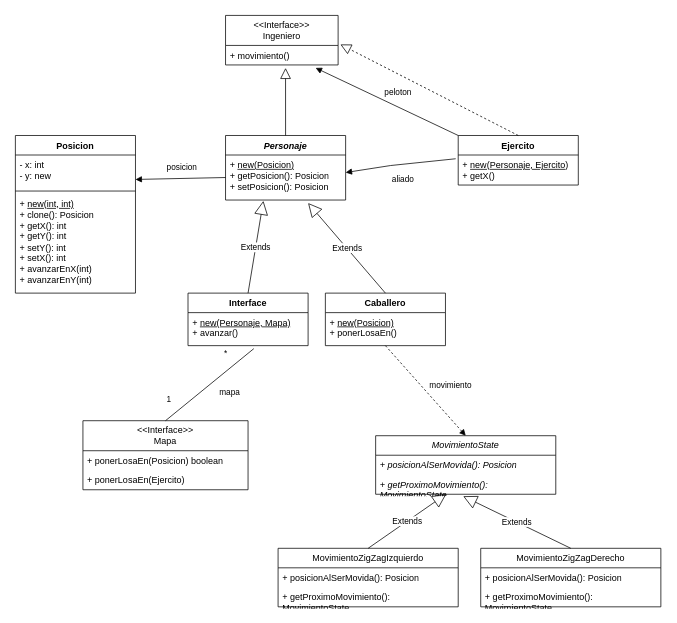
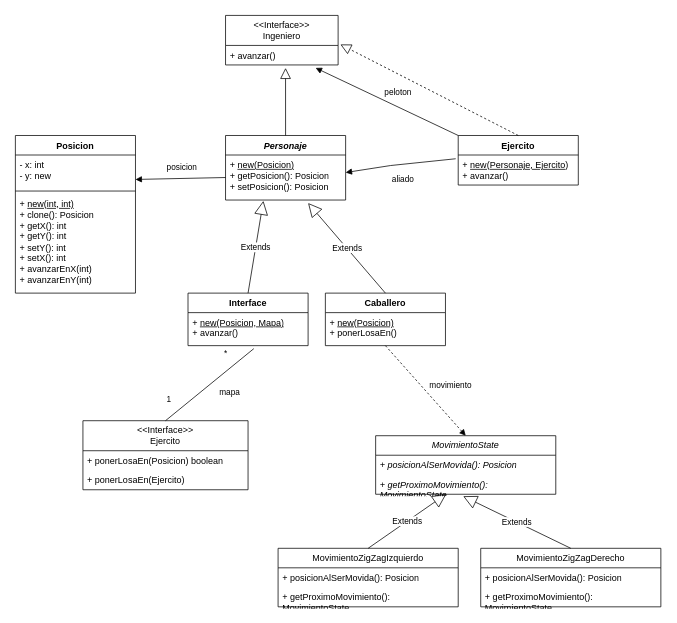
  <mxCell id="0" />
  <mxCell id="1" parent="0" />
  <mxCell id="2" value="&amp;lt;&amp;lt;Interface&amp;gt;&amp;gt;&lt;br&gt;Ingeniero" style="swimlane;fontStyle=0;childLayout=stackLayout;horizontal=1;startSize=40;fillColor=none;horizontalStack=0;resizeParent=1;resizeParentMax=0;resizeLast=0;collapsible=1;marginBottom=0;whiteSpace=wrap;html=1;" vertex="1" parent="1"><mxGeometry x="300" y="20" width="150" height="66" as="geometry" /></mxCell>
- <mxCell id="3" value="+ movimiento()" style="text;strokeColor=none;fillColor=none;align=left;verticalAlign=top;spacingLeft=4;spacingRight=4;overflow=hidden;rotatable=0;points=[[0,0.5],[1,0.5]];portConstraint=eastwest;whiteSpace=wrap;html=1;" vertex="1" parent="2"><mxGeometry y="40" width="150" height="26" as="geometry" /></mxCell>
+ <mxCell id="3" value="+ avanzar()" style="text;strokeColor=none;fillColor=none;align=left;verticalAlign=top;spacingLeft=4;spacingRight=4;overflow=hidden;rotatable=0;points=[[0,0.5],[1,0.5]];portConstraint=eastwest;whiteSpace=wrap;html=1;" vertex="1" parent="2"><mxGeometry y="40" width="150" height="26" as="geometry" /></mxCell>
  <mxCell id="4" value="&lt;i&gt;Personaje&lt;/i&gt;" style="swimlane;fontStyle=1;align=center;verticalAlign=top;childLayout=stackLayout;horizontal=1;startSize=26;horizontalStack=0;resizeParent=1;resizeParentMax=0;resizeLast=0;collapsible=1;marginBottom=0;whiteSpace=wrap;html=1;" vertex="1" parent="1"><mxGeometry x="300" y="180" width="160" height="86" as="geometry" /></mxCell>
  <mxCell id="5" value="+ &lt;u&gt;new(Posicion)&lt;/u&gt;&lt;br&gt;+ getPosicion(): Posicion&lt;br&gt;+ setPosicion(): Posicion" style="text;strokeColor=none;fillColor=none;align=left;verticalAlign=top;spacingLeft=4;spacingRight=4;overflow=hidden;rotatable=0;points=[[0,0.5],[1,0.5]];portConstraint=eastwest;whiteSpace=wrap;html=1;" vertex="1" parent="4"><mxGeometry y="26" width="160" height="60" as="geometry" /></mxCell>
  <mxCell id="6" value="Posicion" style="swimlane;fontStyle=1;align=center;verticalAlign=top;childLayout=stackLayout;horizontal=1;startSize=26;horizontalStack=0;resizeParent=1;resizeParentMax=0;resizeLast=0;collapsible=1;marginBottom=0;whiteSpace=wrap;html=1;" vertex="1" parent="1"><mxGeometry y="180" width="160" height="210" as="geometry" x="20" /></mxCell>
  <mxCell id="7" value="- x: int&lt;br&gt;- y: new" style="text;strokeColor=none;fillColor=none;align=left;verticalAlign=top;spacingLeft=4;spacingRight=4;overflow=hidden;rotatable=0;points=[[0,0.5],[1,0.5]];portConstraint=eastwest;whiteSpace=wrap;html=1;" vertex="1" parent="6"><mxGeometry y="26" width="160" height="44" as="geometry" /></mxCell>
  <mxCell id="8" value="" style="line;strokeWidth=1;fillColor=none;align=left;verticalAlign=middle;spacingTop=-1;spacingLeft=3;spacingRight=3;rotatable=0;labelPosition=right;points=[];portConstraint=eastwest;strokeColor=inherit;" vertex="1" parent="6"><mxGeometry y="70" width="160" height="8" as="geometry" /></mxCell>
  <mxCell id="9" value="+ &lt;u&gt;new(int, int)&lt;/u&gt;&lt;br&gt;+ clone(): Posicion&lt;br&gt;+ getX(): int&lt;br&gt;+ getY(): int&lt;br&gt;+ setY(): int&lt;br&gt;+ setX(): int&lt;br&gt;+ avanzarEnX(int)&lt;br&gt;+ avanzarEnY(int)" style="text;strokeColor=none;fillColor=none;align=left;verticalAlign=top;spacingLeft=4;spacingRight=4;overflow=hidden;rotatable=0;points=[[0,0.5],[1,0.5]];portConstraint=eastwest;whiteSpace=wrap;html=1;" vertex="1" parent="6"><mxGeometry y="78" width="160" height="132" as="geometry" /></mxCell>
  <mxCell id="10" value="posicion" style="endArrow=block;endFill=1;html=1;align=left;verticalAlign=top;rounded=0;entryX=1;entryY=0.74;entryDx=0;entryDy=0;exitX=0;exitY=0.5;exitDx=0;exitDy=0;entryPerimeter=0;" edge="1" parent="1" source="5" target="7"><mxGeometry x="0.324" y="-28" relative="1" as="geometry"><mxPoint x="240" y="200" as="sourcePoint" /><mxPoint x="410" y="210" as="targetPoint" /><mxPoint as="offset" /></mxGeometry></mxCell>
  <mxCell id="11" value="" style="endArrow=block;dashed=0;endFill=0;endSize=12;html=1;rounded=0;exitX=0.5;exitY=0;exitDx=0;exitDy=0;entryX=0.533;entryY=1.154;entryDx=0;entryDy=0;entryPerimeter=0;" edge="1" parent="1" source="4" target="3"><mxGeometry width="160" relative="1" as="geometry"><mxPoint x="270" y="150" as="sourcePoint" /><mxPoint x="380" y="80" as="targetPoint" /></mxGeometry></mxCell>
  <mxCell id="12" value="Interface" style="swimlane;fontStyle=1;align=center;verticalAlign=top;childLayout=stackLayout;horizontal=1;startSize=26;horizontalStack=0;resizeParent=1;resizeParentMax=0;resizeLast=0;collapsible=1;marginBottom=0;whiteSpace=wrap;html=1;" vertex="1" parent="1"><mxGeometry x="250" y="390" width="160" height="70" as="geometry" /></mxCell>
- <mxCell id="13" value="+ &lt;u&gt;new(Personaje, Mapa)&lt;/u&gt;&lt;br&gt;+ avanzar()" style="text;strokeColor=none;fillColor=none;align=left;verticalAlign=top;spacingLeft=4;spacingRight=4;overflow=hidden;rotatable=0;points=[[0,0.5],[1,0.5]];portConstraint=eastwest;whiteSpace=wrap;html=1;" vertex="1" parent="12"><mxGeometry y="26" width="160" height="44" as="geometry" /></mxCell>
+ <mxCell id="13" value="+ &lt;u&gt;new(Posicion, Mapa)&lt;/u&gt;&lt;br&gt;+ avanzar()" style="text;strokeColor=none;fillColor=none;align=left;verticalAlign=top;spacingLeft=4;spacingRight=4;overflow=hidden;rotatable=0;points=[[0,0.5],[1,0.5]];portConstraint=eastwest;whiteSpace=wrap;html=1;" vertex="1" parent="12"><mxGeometry y="26" width="160" height="44" as="geometry" /></mxCell>
  <mxCell id="14" value="Caballero" style="swimlane;fontStyle=1;align=center;verticalAlign=top;childLayout=stackLayout;horizontal=1;startSize=26;horizontalStack=0;resizeParent=1;resizeParentMax=0;resizeLast=0;collapsible=1;marginBottom=0;whiteSpace=wrap;html=1;" vertex="1" parent="1"><mxGeometry x="433" y="390" width="160" height="70" as="geometry" /></mxCell>
  <mxCell id="15" value="+ &lt;u&gt;new(Posicion)&lt;/u&gt;&lt;br&gt;+ ponerLosaEn()" style="text;strokeColor=none;fillColor=none;align=left;verticalAlign=top;spacingLeft=4;spacingRight=4;overflow=hidden;rotatable=0;points=[[0,0.5],[1,0.5]];portConstraint=eastwest;whiteSpace=wrap;html=1;" vertex="1" parent="14"><mxGeometry y="26" width="160" height="44" as="geometry" /></mxCell>
  <mxCell id="16" value="Extends" style="endArrow=block;endSize=16;endFill=0;html=1;rounded=0;exitX=0.5;exitY=0;exitDx=0;exitDy=0;" edge="1" parent="1" source="14"><mxGeometry width="160" relative="1" as="geometry"><mxPoint x="410" y="280" as="sourcePoint" /><mxPoint x="410" y="270" as="targetPoint" /></mxGeometry></mxCell>
  <mxCell id="17" value="Extends" style="endArrow=block;endSize=16;endFill=0;html=1;rounded=0;exitX=0.5;exitY=0;exitDx=0;exitDy=0;entryX=0.315;entryY=1.019;entryDx=0;entryDy=0;entryPerimeter=0;" edge="1" parent="1" source="12" target="5"><mxGeometry width="160" relative="1" as="geometry"><mxPoint x="410" y="280" as="sourcePoint" /><mxPoint x="570" y="280" as="targetPoint" /></mxGeometry></mxCell>
- <mxCell id="18" value="&amp;lt;&amp;lt;Interface&amp;gt;&amp;gt;&lt;br&gt;Mapa" style="swimlane;fontStyle=0;childLayout=stackLayout;horizontal=1;startSize=40;fillColor=none;horizontalStack=0;resizeParent=1;resizeParentMax=0;resizeLast=0;collapsible=1;marginBottom=0;whiteSpace=wrap;html=1;" vertex="1" parent="1"><mxGeometry x="110" y="560" width="220" height="92" as="geometry" /></mxCell>
+ <mxCell id="18" value="&amp;lt;&amp;lt;Interface&amp;gt;&amp;gt;&lt;br&gt;Ejercito" style="swimlane;fontStyle=0;childLayout=stackLayout;horizontal=1;startSize=40;fillColor=none;horizontalStack=0;resizeParent=1;resizeParentMax=0;resizeLast=0;collapsible=1;marginBottom=0;whiteSpace=wrap;html=1;" vertex="1" parent="1"><mxGeometry x="110" y="560" width="220" height="92" as="geometry" /></mxCell>
  <mxCell id="19" value="+ ponerLosaEn(Posicion) boolean" style="text;strokeColor=none;fillColor=none;align=left;verticalAlign=top;spacingLeft=4;spacingRight=4;overflow=hidden;rotatable=0;points=[[0,0.5],[1,0.5]];portConstraint=eastwest;whiteSpace=wrap;html=1;" vertex="1" parent="18"><mxGeometry y="40" width="220" height="26" as="geometry" /></mxCell>
  <mxCell id="20" value="+ ponerLosaEn(Ejercito)" style="text;strokeColor=none;fillColor=none;align=left;verticalAlign=top;spacingLeft=4;spacingRight=4;overflow=hidden;rotatable=0;points=[[0,0.5],[1,0.5]];portConstraint=eastwest;whiteSpace=wrap;html=1;" vertex="1" parent="18"><mxGeometry y="66" width="220" height="26" as="geometry" /></mxCell>
  <mxCell id="21" value="mapa" style="endArrow=none;endFill=1;html=1;align=left;verticalAlign=top;rounded=0;entryX=0.5;entryY=0;entryDx=0;entryDy=0;exitX=0.548;exitY=1.091;exitDx=0;exitDy=0;exitPerimeter=0;" edge="1" parent="1" source="13" target="18"><mxGeometry x="-0.131" y="6" relative="1" as="geometry"><mxPoint x="140" y="470" as="sourcePoint" /><mxPoint x="300" y="470" as="targetPoint" /><mxPoint y="-1" as="offset" /></mxGeometry></mxCell>
  <mxCell id="22" value="1" style="edgeLabel;resizable=0;html=1;align=left;verticalAlign=bottom;" connectable="0" vertex="1" parent="21"><mxGeometry x="-1" relative="1" as="geometry"><mxPoint x="-118" y="76" as="offset" /></mxGeometry></mxCell>
  <mxCell id="23" value="*" style="edgeLabel;html=1;align=center;verticalAlign=middle;resizable=0;points=[];" vertex="1" connectable="0" parent="21"><mxGeometry x="-0.549" y="-1" relative="1" as="geometry"><mxPoint x="-11" y="-15" as="offset" /></mxGeometry></mxCell>
  <mxCell id="24" value="&lt;i&gt;MovimientoState&lt;/i&gt;" style="swimlane;fontStyle=0;childLayout=stackLayout;horizontal=1;startSize=26;fillColor=none;horizontalStack=0;resizeParent=1;resizeParentMax=0;resizeLast=0;collapsible=1;marginBottom=0;whiteSpace=wrap;html=1;" vertex="1" parent="1"><mxGeometry x="500" y="580" width="240" height="78" as="geometry" /></mxCell>
  <mxCell id="25" value="&lt;i&gt;+ posicionAlSerMovida(): Posicion&lt;/i&gt;" style="text;strokeColor=none;fillColor=none;align=left;verticalAlign=top;spacingLeft=4;spacingRight=4;overflow=hidden;rotatable=0;points=[[0,0.5],[1,0.5]];portConstraint=eastwest;whiteSpace=wrap;html=1;" vertex="1" parent="24"><mxGeometry y="26" width="240" height="26" as="geometry" /></mxCell>
  <mxCell id="26" value="&lt;i&gt;+ getProximoMovimiento(): MovimientoState&lt;/i&gt;" style="text;strokeColor=none;fillColor=none;align=left;verticalAlign=top;spacingLeft=4;spacingRight=4;overflow=hidden;rotatable=0;points=[[0,0.5],[1,0.5]];portConstraint=eastwest;whiteSpace=wrap;html=1;" vertex="1" parent="24"><mxGeometry y="52" width="240" height="26" as="geometry" /></mxCell>
  <mxCell id="27" value="movimiento" style="endArrow=block;endFill=1;html=1;align=left;verticalAlign=top;rounded=0;entryX=0.5;entryY=0;entryDx=0;entryDy=0;exitX=0.5;exitY=1;exitDx=0;exitDy=0;dashed=1;" edge="1" parent="1" source="14" target="24"><mxGeometry x="-0.157" y="16" relative="1" as="geometry"><mxPoint x="450" y="560" as="sourcePoint" /><mxPoint x="610" y="560" as="targetPoint" /><mxPoint as="offset" /></mxGeometry></mxCell>
  <mxCell id="28" value="MovimientoZigZagIzquierdo" style="swimlane;fontStyle=0;childLayout=stackLayout;horizontal=1;startSize=26;fillColor=none;horizontalStack=0;resizeParent=1;resizeParentMax=0;resizeLast=0;collapsible=1;marginBottom=0;whiteSpace=wrap;html=1;" vertex="1" parent="1"><mxGeometry x="370" y="730" width="240" height="78" as="geometry" /></mxCell>
  <mxCell id="29" value="+ posicionAlSerMovida(): Posicion" style="text;strokeColor=none;fillColor=none;align=left;verticalAlign=top;spacingLeft=4;spacingRight=4;overflow=hidden;rotatable=0;points=[[0,0.5],[1,0.5]];portConstraint=eastwest;whiteSpace=wrap;html=1;" vertex="1" parent="28"><mxGeometry y="26" width="240" height="26" as="geometry" /></mxCell>
  <mxCell id="30" value="+ getProximoMovimiento(): MovimientoState" style="text;strokeColor=none;fillColor=none;align=left;verticalAlign=top;spacingLeft=4;spacingRight=4;overflow=hidden;rotatable=0;points=[[0,0.5],[1,0.5]];portConstraint=eastwest;whiteSpace=wrap;html=1;" vertex="1" parent="28"><mxGeometry y="52" width="240" height="26" as="geometry" /></mxCell>
  <mxCell id="31" value="MovimientoZigZagDerecho" style="swimlane;fontStyle=0;childLayout=stackLayout;horizontal=1;startSize=26;fillColor=none;horizontalStack=0;resizeParent=1;resizeParentMax=0;resizeLast=0;collapsible=1;marginBottom=0;whiteSpace=wrap;html=1;" vertex="1" parent="1"><mxGeometry x="640" y="730" width="240" height="78" as="geometry" /></mxCell>
  <mxCell id="32" value="+ posicionAlSerMovida(): Posicion" style="text;strokeColor=none;fillColor=none;align=left;verticalAlign=top;spacingLeft=4;spacingRight=4;overflow=hidden;rotatable=0;points=[[0,0.5],[1,0.5]];portConstraint=eastwest;whiteSpace=wrap;html=1;" vertex="1" parent="31"><mxGeometry y="26" width="240" height="26" as="geometry" /></mxCell>
  <mxCell id="33" value="+ getProximoMovimiento(): MovimientoState" style="text;strokeColor=none;fillColor=none;align=left;verticalAlign=top;spacingLeft=4;spacingRight=4;overflow=hidden;rotatable=0;points=[[0,0.5],[1,0.5]];portConstraint=eastwest;whiteSpace=wrap;html=1;" vertex="1" parent="31"><mxGeometry y="52" width="240" height="26" as="geometry" /></mxCell>
  <mxCell id="34" value="Extends" style="endArrow=block;endSize=16;endFill=0;html=1;rounded=0;exitX=0.5;exitY=0;exitDx=0;exitDy=0;entryX=0.392;entryY=0.988;entryDx=0;entryDy=0;entryPerimeter=0;" edge="1" parent="1" source="28" target="26"><mxGeometry width="160" relative="1" as="geometry"><mxPoint x="600" y="620" as="sourcePoint" /><mxPoint x="760" y="620" as="targetPoint" /></mxGeometry></mxCell>
  <mxCell id="35" value="Extends" style="endArrow=block;endSize=16;endFill=0;html=1;rounded=0;exitX=0.5;exitY=0;exitDx=0;exitDy=0;entryX=0.486;entryY=1.101;entryDx=0;entryDy=0;entryPerimeter=0;" edge="1" parent="1" source="31" target="26"><mxGeometry width="160" relative="1" as="geometry"><mxPoint x="500" y="740" as="sourcePoint" /><mxPoint x="604" y="668" as="targetPoint" /></mxGeometry></mxCell>
  <mxCell id="36" value="Ejercito" style="swimlane;fontStyle=1;align=center;verticalAlign=top;childLayout=stackLayout;horizontal=1;startSize=26;horizontalStack=0;resizeParent=1;resizeParentMax=0;resizeLast=0;collapsible=1;marginBottom=0;whiteSpace=wrap;html=1;" vertex="1" parent="1"><mxGeometry x="610" y="180" width="160" height="66" as="geometry" /></mxCell>
- <mxCell id="37" value="+ &lt;u&gt;new(Personaje, Ejercito&lt;/u&gt;)&lt;br&gt;+ getX()" style="text;strokeColor=none;fillColor=none;align=left;verticalAlign=top;spacingLeft=4;spacingRight=4;overflow=hidden;rotatable=0;points=[[0,0.5],[1,0.5]];portConstraint=eastwest;whiteSpace=wrap;html=1;" vertex="1" parent="36"><mxGeometry y="26" width="160" height="40" as="geometry" /></mxCell>
+ <mxCell id="37" value="+ &lt;u&gt;new(Personaje, Ejercito&lt;/u&gt;)&lt;br&gt;+ avanzar()" style="text;strokeColor=none;fillColor=none;align=left;verticalAlign=top;spacingLeft=4;spacingRight=4;overflow=hidden;rotatable=0;points=[[0,0.5],[1,0.5]];portConstraint=eastwest;whiteSpace=wrap;html=1;" vertex="1" parent="36"><mxGeometry y="26" width="160" height="40" as="geometry" /></mxCell>
  <mxCell id="38" value="" style="endArrow=block;dashed=1;endFill=0;endSize=12;html=1;rounded=0;exitX=0.5;exitY=0;exitDx=0;exitDy=0;entryX=1.02;entryY=-0.051;entryDx=0;entryDy=0;entryPerimeter=0;" edge="1" parent="1" source="36" target="3"><mxGeometry width="160" relative="1" as="geometry"><mxPoint x="390" y="190" as="sourcePoint" /><mxPoint x="390" y="100" as="targetPoint" /></mxGeometry></mxCell>
  <mxCell id="39" value="peloton" style="endArrow=block;endFill=1;html=1;align=left;verticalAlign=top;rounded=0;entryX=0.8;entryY=1.154;entryDx=0;entryDy=0;entryPerimeter=0;exitX=0;exitY=0;exitDx=0;exitDy=0;" edge="1" parent="1" source="36" target="3"><mxGeometry x="0.145" y="-20" relative="1" as="geometry"><mxPoint x="510" y="200" as="sourcePoint" /><mxPoint x="410" y="90" as="targetPoint" /><mxPoint y="-1" as="offset" /></mxGeometry></mxCell>
  <mxCell id="40" value="aliado" style="endArrow=block;endFill=1;html=1;align=left;verticalAlign=top;rounded=0;entryX=1;entryY=0.389;entryDx=0;entryDy=0;entryPerimeter=0;exitX=-0.021;exitY=0.125;exitDx=0;exitDy=0;exitPerimeter=0;" edge="1" parent="1" source="37" target="5"><mxGeometry x="0.191" y="6" relative="1" as="geometry"><mxPoint x="510" y="200" as="sourcePoint" /><mxPoint x="670" y="200" as="targetPoint" /><Array as="points"><mxPoint x="520" y="220" /></Array><mxPoint as="offset" /></mxGeometry></mxCell>
